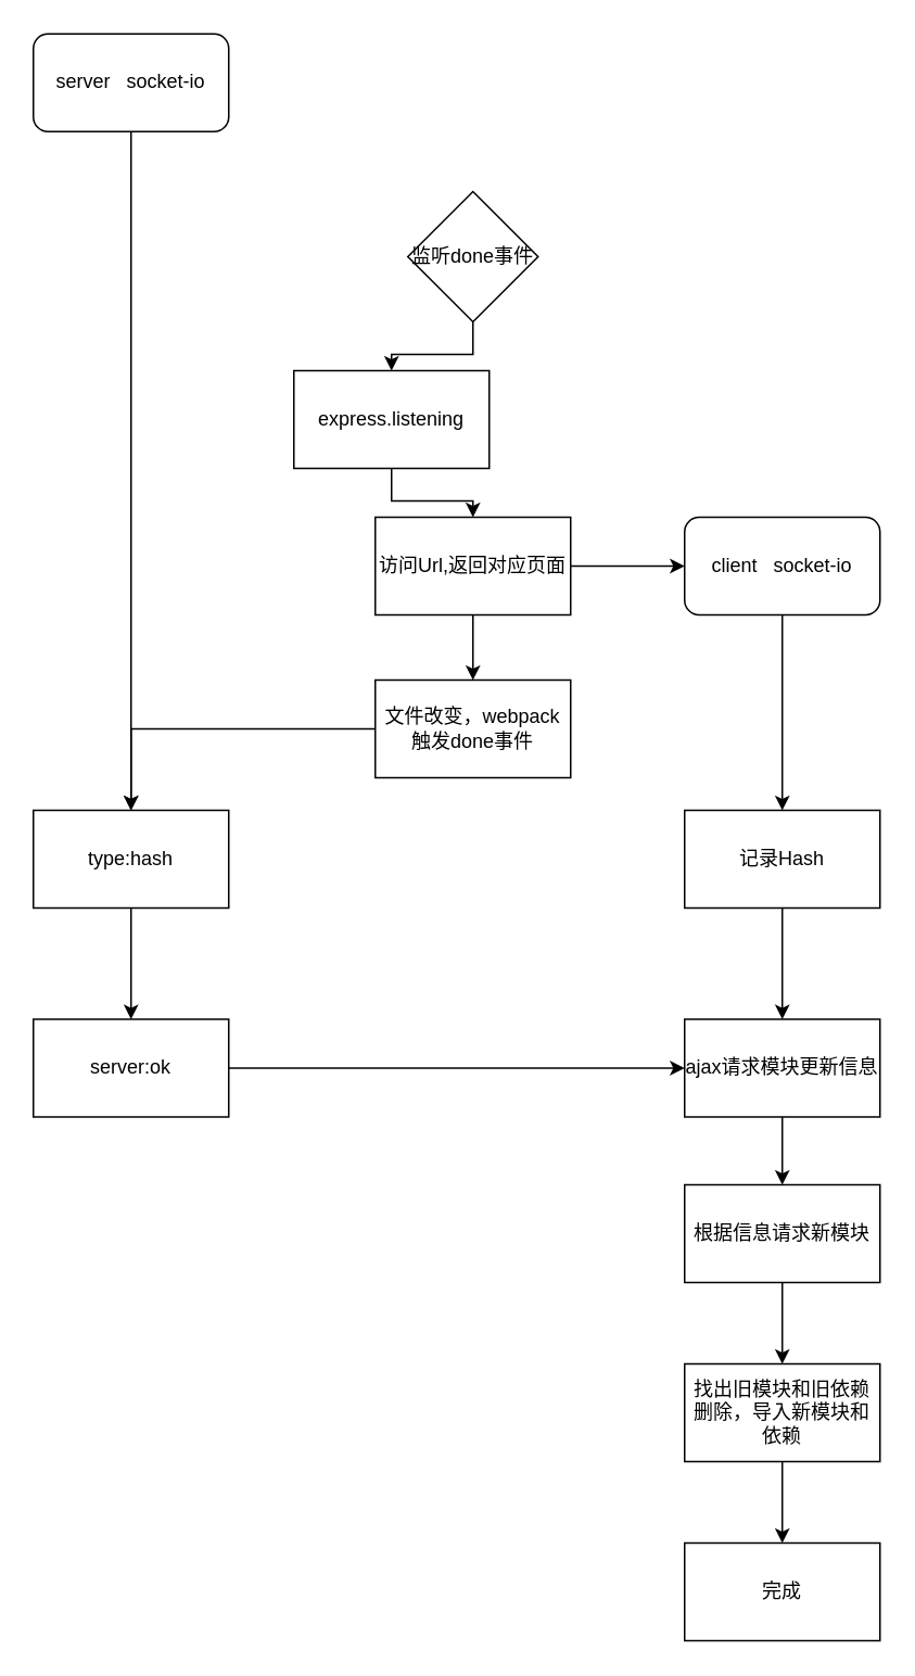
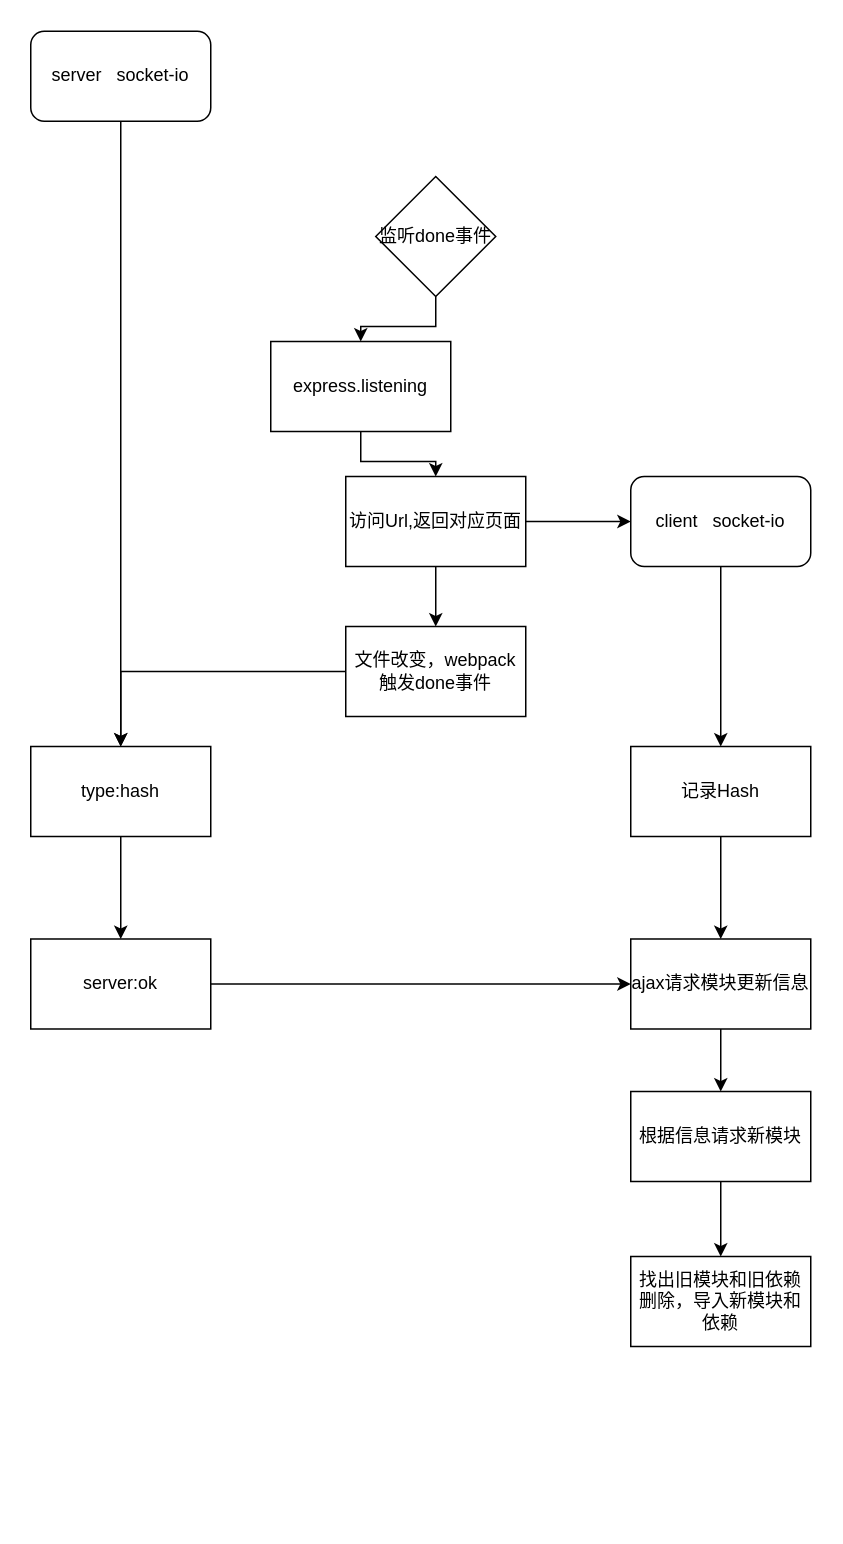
  <mxCell id="0" />
  <mxCell id="1" parent="0" />
  <mxCell id="2" value="" style="edgeStyle=orthogonalEdgeStyle;rounded=0;orthogonalLoop=1;jettySize=auto;html=1;" edge="1" parent="1" source="3" target="5"><mxGeometry relative="1" as="geometry" /></mxCell>
  <mxCell id="3" value="监听done事件" style="rhombus;whiteSpace=wrap;html=1;strokeColor=#000000;fillColor=#FFFFFF;" vertex="1" parent="1"><mxGeometry x="250" y="117" width="80" height="80" as="geometry" /></mxCell>
  <mxCell id="4" value="" style="edgeStyle=orthogonalEdgeStyle;rounded=0;orthogonalLoop=1;jettySize=auto;html=1;" edge="1" parent="1" source="5" target="8"><mxGeometry relative="1" as="geometry" /></mxCell>
  <mxCell id="5" value="express.listening" style="rounded=0;whiteSpace=wrap;html=1;strokeColor=#000000;fillColor=#FFFFFF;" vertex="1" parent="1"><mxGeometry x="180" y="227" width="120" height="60" as="geometry" /></mxCell>
  <mxCell id="6" value="" style="edgeStyle=orthogonalEdgeStyle;rounded=0;orthogonalLoop=1;jettySize=auto;html=1;" edge="1" parent="1" source="8" target="10"><mxGeometry relative="1" as="geometry" /></mxCell>
  <mxCell id="7" value="" style="edgeStyle=orthogonalEdgeStyle;rounded=0;orthogonalLoop=1;jettySize=auto;html=1;" edge="1" parent="1" source="8" target="22"><mxGeometry relative="1" as="geometry" /></mxCell>
  <mxCell id="8" value="访问Url,返回对应页面" style="rounded=0;whiteSpace=wrap;html=1;strokeColor=#000000;fillColor=#FFFFFF;" vertex="1" parent="1"><mxGeometry x="230" y="317" width="120" height="60" as="geometry" /></mxCell>
  <mxCell id="9" style="edgeStyle=orthogonalEdgeStyle;rounded=0;orthogonalLoop=1;jettySize=auto;html=1;entryX=0.5;entryY=0;entryDx=0;entryDy=0;" edge="1" parent="1" source="10" target="12"><mxGeometry relative="1" as="geometry" /></mxCell>
  <mxCell id="10" value="文件改变，webpack触发done事件" style="rounded=0;whiteSpace=wrap;html=1;strokeColor=#000000;fillColor=#FFFFFF;" vertex="1" parent="1"><mxGeometry x="230" y="417" width="120" height="60" as="geometry" /></mxCell>
  <mxCell id="11" value="" style="edgeStyle=orthogonalEdgeStyle;rounded=0;orthogonalLoop=1;jettySize=auto;html=1;" edge="1" parent="1" source="12" target="16"><mxGeometry relative="1" as="geometry" /></mxCell>
  <mxCell id="12" value="type:hash" style="rounded=0;whiteSpace=wrap;html=1;" vertex="1" parent="1"><mxGeometry x="20" y="497" width="120" height="60" as="geometry" /></mxCell>
  <mxCell id="13" value="" style="edgeStyle=orthogonalEdgeStyle;rounded=0;orthogonalLoop=1;jettySize=auto;html=1;" edge="1" parent="1" source="14" target="18"><mxGeometry relative="1" as="geometry" /></mxCell>
  <mxCell id="14" value="记录Hash" style="rounded=0;whiteSpace=wrap;html=1;" vertex="1" parent="1"><mxGeometry x="420" y="497" width="120" height="60" as="geometry" /></mxCell>
  <mxCell id="15" value="" style="edgeStyle=orthogonalEdgeStyle;rounded=0;orthogonalLoop=1;jettySize=auto;html=1;" edge="1" parent="1" source="16" target="18"><mxGeometry relative="1" as="geometry" /></mxCell>
  <mxCell id="16" value="server:ok" style="rounded=0;whiteSpace=wrap;html=1;" vertex="1" parent="1"><mxGeometry x="20" y="625.33" width="120" height="60" as="geometry" /></mxCell>
  <mxCell id="17" value="" style="edgeStyle=orthogonalEdgeStyle;rounded=0;orthogonalLoop=1;jettySize=auto;html=1;" edge="1" parent="1" source="18" target="20"><mxGeometry relative="1" as="geometry" /></mxCell>
  <mxCell id="18" value="ajax请求模块更新信息" style="rounded=0;whiteSpace=wrap;html=1;" vertex="1" parent="1"><mxGeometry x="420" y="625.33" width="120" height="60" as="geometry" /></mxCell>
  <mxCell id="19" value="" style="edgeStyle=orthogonalEdgeStyle;rounded=0;orthogonalLoop=1;jettySize=auto;html=1;" edge="1" parent="1" source="20" target="26"><mxGeometry relative="1" as="geometry" /></mxCell>
  <mxCell id="20" value="根据信息请求新模块" style="rounded=0;whiteSpace=wrap;html=1;" vertex="1" parent="1"><mxGeometry x="420" y="727" width="120" height="60" as="geometry" /></mxCell>
  <mxCell id="21" style="edgeStyle=orthogonalEdgeStyle;rounded=0;orthogonalLoop=1;jettySize=auto;html=1;" edge="1" parent="1" source="22" target="14"><mxGeometry relative="1" as="geometry" /></mxCell>
  <mxCell id="22" value="client&amp;nbsp; &amp;nbsp;socket-io" style="rounded=1;whiteSpace=wrap;html=1;strokeColor=#000000;fillColor=#FFFFFF;" vertex="1" parent="1"><mxGeometry x="420" y="317" width="120" height="60" as="geometry" /></mxCell>
  <mxCell id="23" value="" style="edgeStyle=orthogonalEdgeStyle;rounded=0;orthogonalLoop=1;jettySize=auto;html=1;" edge="1" parent="1" source="24" target="12"><mxGeometry relative="1" as="geometry" /></mxCell>
  <mxCell id="24" value="server&amp;nbsp; &amp;nbsp;socket-io" style="rounded=1;whiteSpace=wrap;html=1;strokeColor=#000000;fillColor=#FFFFFF;" vertex="1" parent="1"><mxGeometry x="20" y="20.17" width="120" height="60" as="geometry" /></mxCell>
- <mxCell id="25" value="" style="edgeStyle=orthogonalEdgeStyle;rounded=0;orthogonalLoop=1;jettySize=auto;html=1;" edge="1" parent="1" source="26" target="27"><mxGeometry relative="1" as="geometry" /></mxCell>
  <mxCell id="26" value="找出旧模块和旧依赖删除，导入新模块和依赖" style="rounded=0;whiteSpace=wrap;html=1;strokeColor=#000000;fillColor=#FFFFFF;" vertex="1" parent="1"><mxGeometry x="420" y="837" width="120" height="60" as="geometry" /></mxCell>
- <mxCell id="27" value="完成" style="rounded=0;whiteSpace=wrap;html=1;strokeColor=#000000;fillColor=#FFFFFF;" vertex="1" parent="1"><mxGeometry x="420" y="947" width="120" height="60" as="geometry" /></mxCell>
